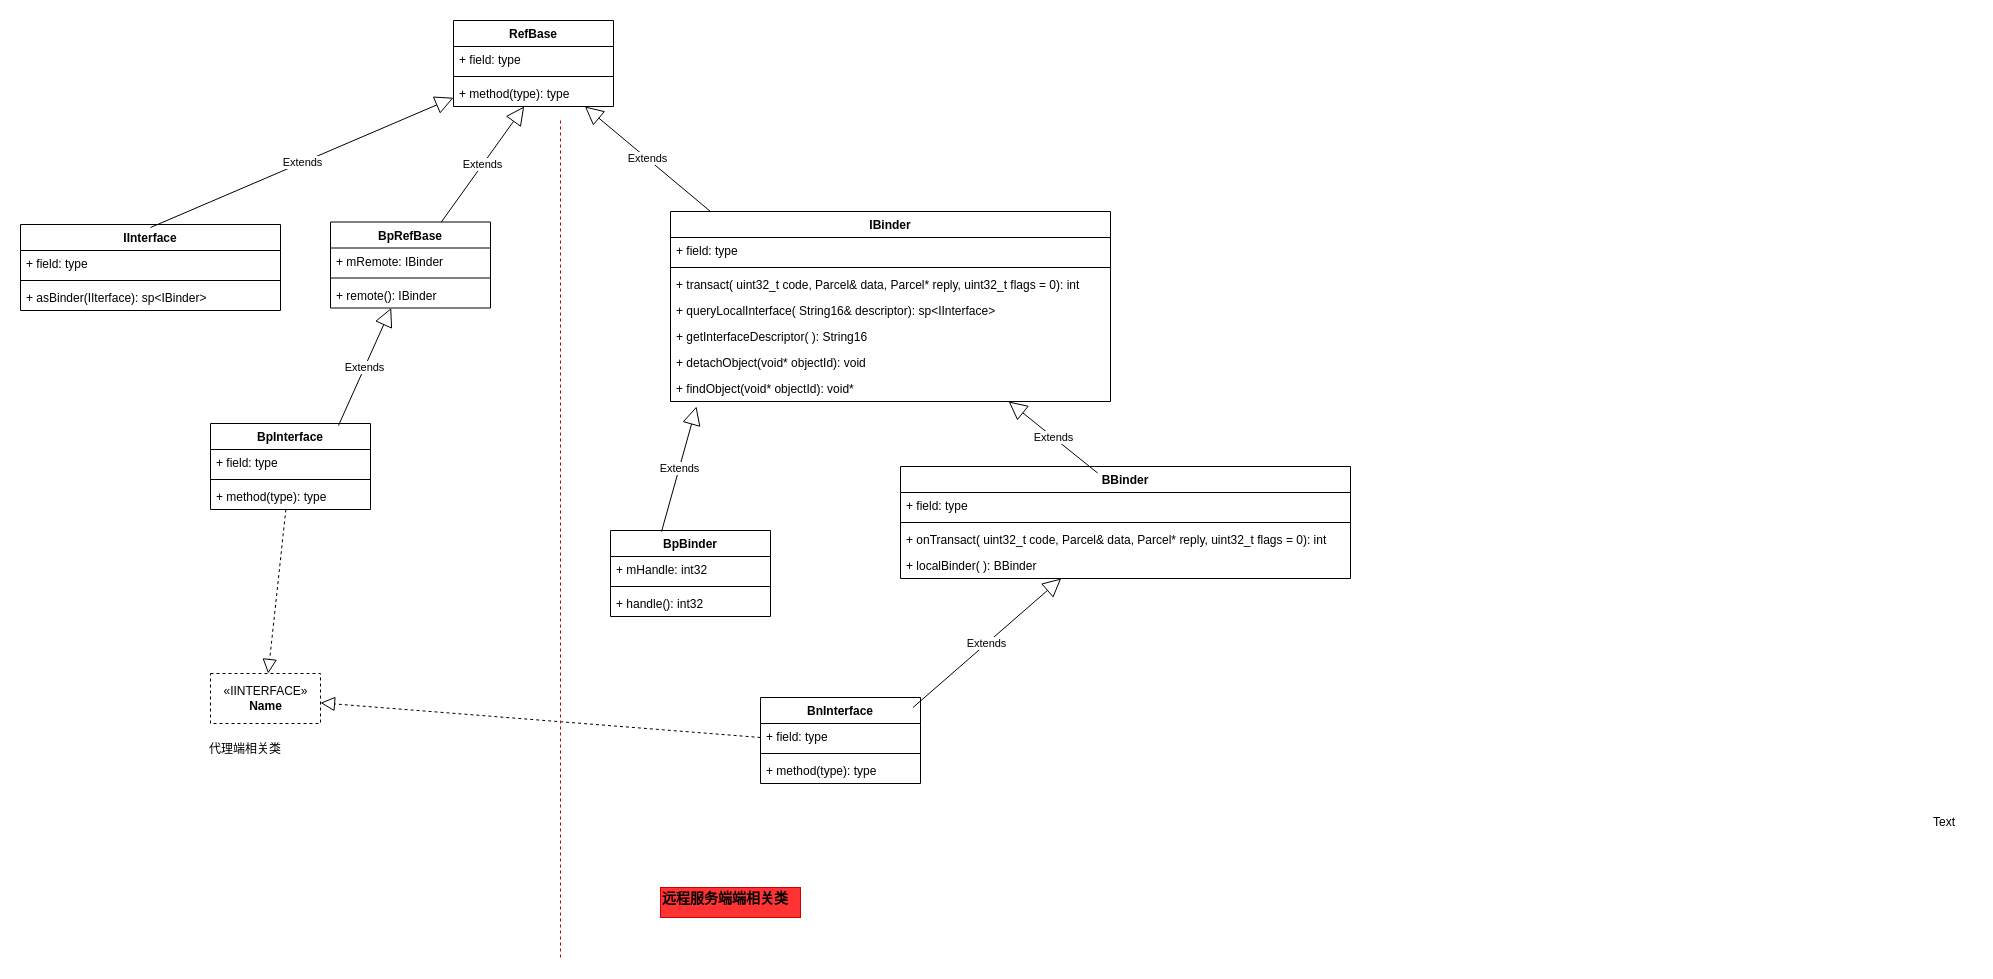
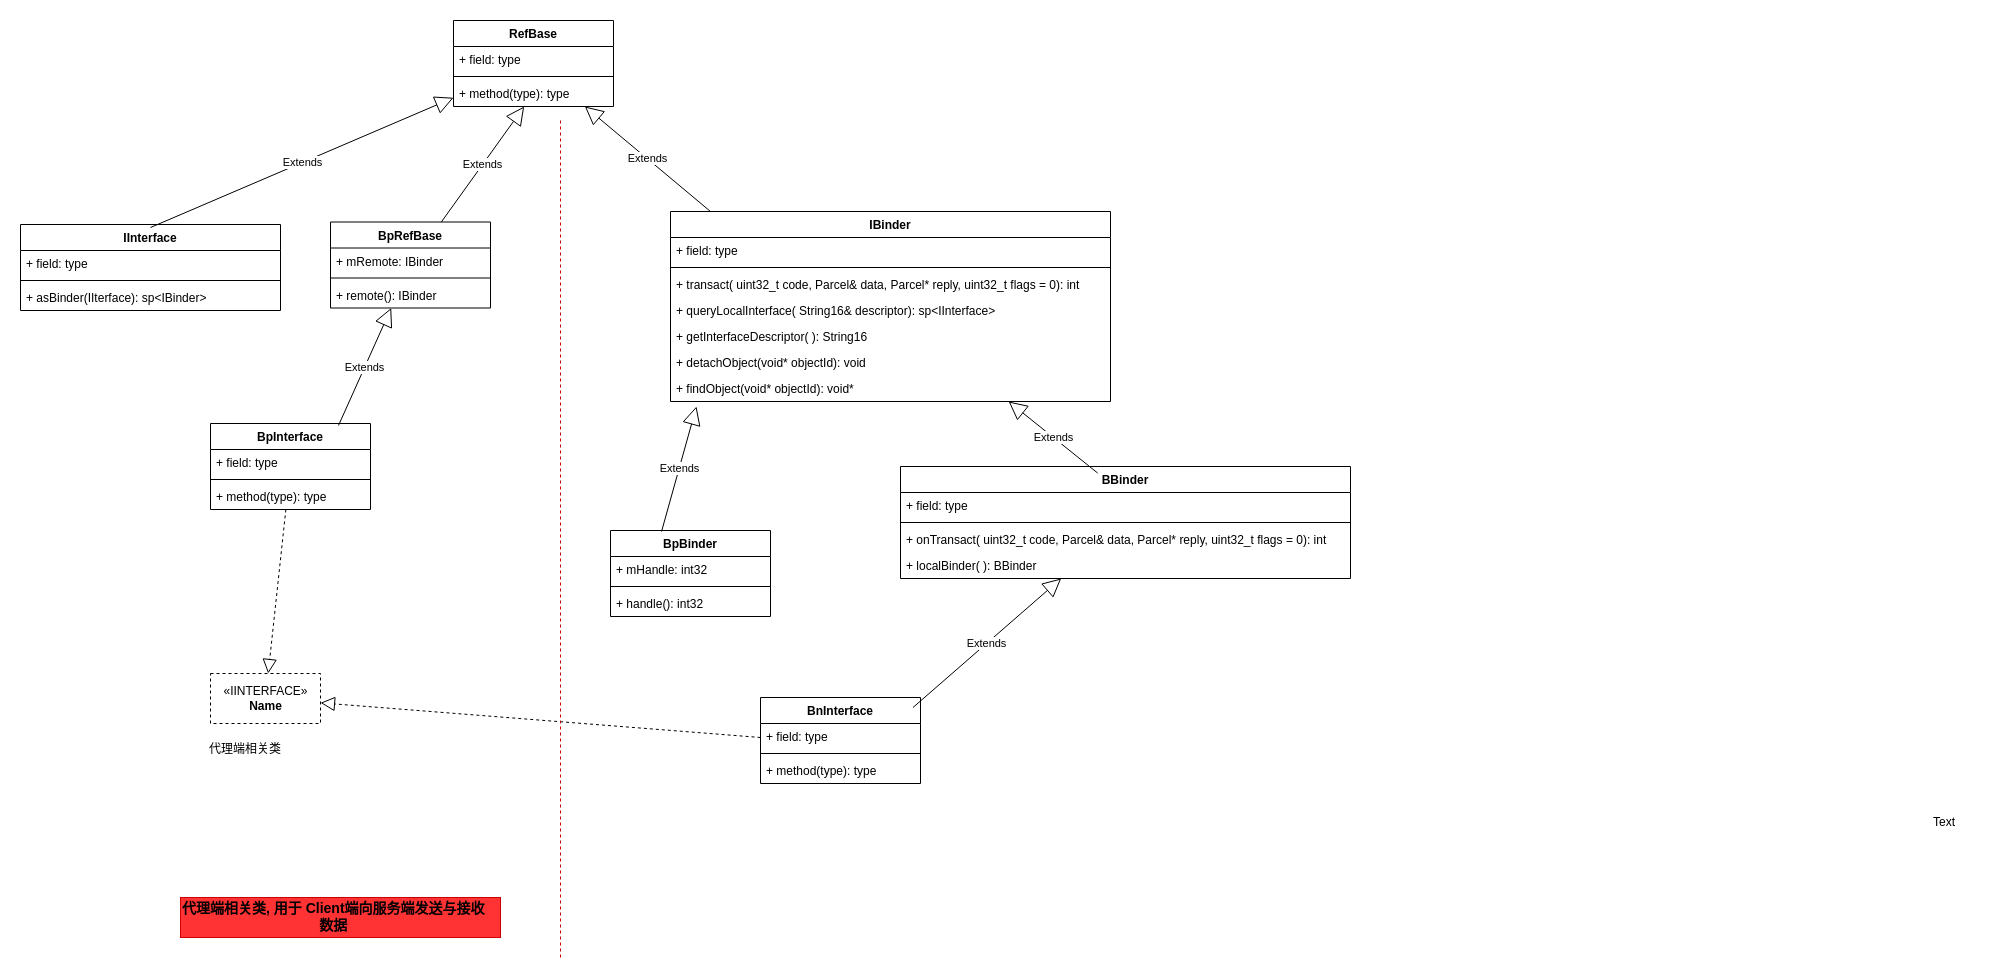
  <mxCell id="0" />
  <mxCell id="1" parent="0" />
  <mxCell id="2" value="RefBase" style="swimlane;fontStyle=1;align=center;verticalAlign=top;childLayout=stackLayout;horizontal=1;startSize=26;horizontalStack=0;resizeParent=1;resizeParentMax=0;resizeLast=0;collapsible=1;marginBottom=0;" vertex="1" parent="1"><mxGeometry x="453" y="20" width="160" height="86" as="geometry" /></mxCell>
  <mxCell id="3" value="+ field: type" style="text;strokeColor=none;fillColor=none;align=left;verticalAlign=top;spacingLeft=4;spacingRight=4;overflow=hidden;rotatable=0;points=[[0,0.5],[1,0.5]];portConstraint=eastwest;" vertex="1" parent="2"><mxGeometry y="26" width="160" height="26" as="geometry" /></mxCell>
  <mxCell id="4" value="" style="line;strokeWidth=1;fillColor=none;align=left;verticalAlign=middle;spacingTop=-1;spacingLeft=3;spacingRight=3;rotatable=0;labelPosition=right;points=[];portConstraint=eastwest;" vertex="1" parent="2"><mxGeometry y="52" width="160" height="8" as="geometry" /></mxCell>
  <mxCell id="5" value="+ method(type): type" style="text;strokeColor=none;fillColor=none;align=left;verticalAlign=top;spacingLeft=4;spacingRight=4;overflow=hidden;rotatable=0;points=[[0,0.5],[1,0.5]];portConstraint=eastwest;" vertex="1" parent="2"><mxGeometry y="60" width="160" height="26" as="geometry" /></mxCell>
  <mxCell id="6" value="IBinder&#10;&#10;" style="swimlane;fontStyle=1;align=center;verticalAlign=top;childLayout=stackLayout;horizontal=1;startSize=26;horizontalStack=0;resizeParent=1;resizeParentMax=0;resizeLast=0;collapsible=1;marginBottom=0;" vertex="1" parent="1"><mxGeometry x="670" y="211" width="440" height="190" as="geometry" /></mxCell>
  <mxCell id="7" value="Extends" style="endArrow=block;endSize=16;endFill=0;html=1;" edge="1" parent="6" target="2"><mxGeometry width="160" relative="1" as="geometry"><mxPoint x="40" as="sourcePoint" /><mxPoint x="200" as="targetPoint" /></mxGeometry></mxCell>
  <mxCell id="8" value="+ field: type" style="text;strokeColor=none;fillColor=none;align=left;verticalAlign=top;spacingLeft=4;spacingRight=4;overflow=hidden;rotatable=0;points=[[0,0.5],[1,0.5]];portConstraint=eastwest;" vertex="1" parent="6"><mxGeometry y="26" width="440" height="26" as="geometry" /></mxCell>
  <mxCell id="9" value="" style="line;strokeWidth=1;fillColor=none;align=left;verticalAlign=middle;spacingTop=-1;spacingLeft=3;spacingRight=3;rotatable=0;labelPosition=right;points=[];portConstraint=eastwest;" vertex="1" parent="6"><mxGeometry y="52" width="440" height="8" as="geometry" /></mxCell>
  <mxCell id="10" value="+ transact(   uint32_t code, Parcel&amp; data, Parcel* reply, uint32_t flags = 0): int" style="text;strokeColor=none;fillColor=none;align=left;verticalAlign=top;spacingLeft=4;spacingRight=4;overflow=hidden;rotatable=0;points=[[0,0.5],[1,0.5]];portConstraint=eastwest;" vertex="1" parent="6"><mxGeometry y="60" width="440" height="26" as="geometry" /></mxCell>
  <mxCell id="11" value="+ queryLocalInterface( String16&amp; descriptor): sp&lt;IInterface&gt;&#10;" style="text;strokeColor=none;fillColor=none;align=left;verticalAlign=top;spacingLeft=4;spacingRight=4;overflow=hidden;rotatable=0;points=[[0,0.5],[1,0.5]];portConstraint=eastwest;" vertex="1" parent="6"><mxGeometry y="86" width="440" height="26" as="geometry" /></mxCell>
  <mxCell id="12" value="+ getInterfaceDescriptor( ): String16&#10;" style="text;strokeColor=none;fillColor=none;align=left;verticalAlign=top;spacingLeft=4;spacingRight=4;overflow=hidden;rotatable=0;points=[[0,0.5],[1,0.5]];portConstraint=eastwest;" vertex="1" parent="6"><mxGeometry y="112" width="440" height="26" as="geometry" /></mxCell>
  <mxCell id="13" value="+ detachObject(void* objectId): void&#10;" style="text;strokeColor=none;fillColor=none;align=left;verticalAlign=top;spacingLeft=4;spacingRight=4;overflow=hidden;rotatable=0;points=[[0,0.5],[1,0.5]];portConstraint=eastwest;" vertex="1" parent="6"><mxGeometry y="138" width="440" height="26" as="geometry" /></mxCell>
  <mxCell id="14" value="+ findObject(void* objectId): void*&#10;" style="text;strokeColor=none;fillColor=none;align=left;verticalAlign=top;spacingLeft=4;spacingRight=4;overflow=hidden;rotatable=0;points=[[0,0.5],[1,0.5]];portConstraint=eastwest;" vertex="1" parent="6"><mxGeometry y="164" width="440" height="26" as="geometry" /></mxCell>
  <mxCell id="15" value="IInterface" style="swimlane;fontStyle=1;align=center;verticalAlign=top;childLayout=stackLayout;horizontal=1;startSize=26;horizontalStack=0;resizeParent=1;resizeParentMax=0;resizeLast=0;collapsible=1;marginBottom=0;" vertex="1" parent="1"><mxGeometry x="20" y="224" width="260" height="86" as="geometry" /></mxCell>
  <mxCell id="16" value="Extends" style="endArrow=block;endSize=16;endFill=0;html=1;" edge="1" parent="15" target="2"><mxGeometry width="160" relative="1" as="geometry"><mxPoint x="130" y="3" as="sourcePoint" /><mxPoint x="290" y="3" as="targetPoint" /></mxGeometry></mxCell>
  <mxCell id="17" value="+ field: type" style="text;strokeColor=none;fillColor=none;align=left;verticalAlign=top;spacingLeft=4;spacingRight=4;overflow=hidden;rotatable=0;points=[[0,0.5],[1,0.5]];portConstraint=eastwest;" vertex="1" parent="15"><mxGeometry y="26" width="260" height="26" as="geometry" /></mxCell>
  <mxCell id="18" value="" style="line;strokeWidth=1;fillColor=none;align=left;verticalAlign=middle;spacingTop=-1;spacingLeft=3;spacingRight=3;rotatable=0;labelPosition=right;points=[];portConstraint=eastwest;" vertex="1" parent="15"><mxGeometry y="52" width="260" height="8" as="geometry" /></mxCell>
  <mxCell id="19" value="+ asBinder(IIterface): sp&lt;IBinder&gt;" style="text;strokeColor=none;fillColor=none;align=left;verticalAlign=top;spacingLeft=4;spacingRight=4;overflow=hidden;rotatable=0;points=[[0,0.5],[1,0.5]];portConstraint=eastwest;" vertex="1" parent="15"><mxGeometry y="60" width="260" height="26" as="geometry" /></mxCell>
  <mxCell id="20" value="BBinder" style="swimlane;fontStyle=1;align=center;verticalAlign=top;childLayout=stackLayout;horizontal=1;startSize=26;horizontalStack=0;resizeParent=1;resizeParentMax=0;resizeLast=0;collapsible=1;marginBottom=0;" vertex="1" parent="1"><mxGeometry x="900" y="466" width="450" height="112" as="geometry" /></mxCell>
  <mxCell id="21" value="+ field: type" style="text;strokeColor=none;fillColor=none;align=left;verticalAlign=top;spacingLeft=4;spacingRight=4;overflow=hidden;rotatable=0;points=[[0,0.5],[1,0.5]];portConstraint=eastwest;" vertex="1" parent="20"><mxGeometry y="26" width="450" height="26" as="geometry" /></mxCell>
  <mxCell id="22" value="" style="line;strokeWidth=1;fillColor=none;align=left;verticalAlign=middle;spacingTop=-1;spacingLeft=3;spacingRight=3;rotatable=0;labelPosition=right;points=[];portConstraint=eastwest;" vertex="1" parent="20"><mxGeometry y="52" width="450" height="8" as="geometry" /></mxCell>
  <mxCell id="23" value="+ onTransact( uint32_t code, Parcel&amp; data, Parcel* reply, uint32_t flags = 0): int" style="text;strokeColor=none;fillColor=none;align=left;verticalAlign=top;spacingLeft=4;spacingRight=4;overflow=hidden;rotatable=0;points=[[0,0.5],[1,0.5]];portConstraint=eastwest;" vertex="1" parent="20"><mxGeometry y="60" width="450" height="26" as="geometry" /></mxCell>
  <mxCell id="24" value="+ localBinder( ): BBinder&#10;" style="text;strokeColor=none;fillColor=none;align=left;verticalAlign=top;spacingLeft=4;spacingRight=4;overflow=hidden;rotatable=0;points=[[0,0.5],[1,0.5]];portConstraint=eastwest;" vertex="1" parent="20"><mxGeometry y="86" width="450" height="26" as="geometry" /></mxCell>
  <mxCell id="25" value="BpBinder" style="swimlane;fontStyle=1;align=center;verticalAlign=top;childLayout=stackLayout;horizontal=1;startSize=26;horizontalStack=0;resizeParent=1;resizeParentMax=0;resizeLast=0;collapsible=1;marginBottom=0;" vertex="1" parent="1"><mxGeometry x="610" y="530" width="160" height="86" as="geometry" /></mxCell>
  <mxCell id="26" value="+ mHandle: int32&#10;" style="text;strokeColor=none;fillColor=none;align=left;verticalAlign=top;spacingLeft=4;spacingRight=4;overflow=hidden;rotatable=0;points=[[0,0.5],[1,0.5]];portConstraint=eastwest;" vertex="1" parent="25"><mxGeometry y="26" width="160" height="26" as="geometry" /></mxCell>
  <mxCell id="27" value="" style="line;strokeWidth=1;fillColor=none;align=left;verticalAlign=middle;spacingTop=-1;spacingLeft=3;spacingRight=3;rotatable=0;labelPosition=right;points=[];portConstraint=eastwest;" vertex="1" parent="25"><mxGeometry y="52" width="160" height="8" as="geometry" /></mxCell>
  <mxCell id="28" value="+ handle(): int32&#10;" style="text;strokeColor=none;fillColor=none;align=left;verticalAlign=top;spacingLeft=4;spacingRight=4;overflow=hidden;rotatable=0;points=[[0,0.5],[1,0.5]];portConstraint=eastwest;" vertex="1" parent="25"><mxGeometry y="60" width="160" height="26" as="geometry" /></mxCell>
  <mxCell id="29" value="BpInterface" style="swimlane;fontStyle=1;align=center;verticalAlign=top;childLayout=stackLayout;horizontal=1;startSize=26;horizontalStack=0;resizeParent=1;resizeParentMax=0;resizeLast=0;collapsible=1;marginBottom=0;" vertex="1" parent="1"><mxGeometry x="210" y="423" width="160" height="86" as="geometry" /></mxCell>
  <mxCell id="30" value="+ field: type" style="text;strokeColor=none;fillColor=none;align=left;verticalAlign=top;spacingLeft=4;spacingRight=4;overflow=hidden;rotatable=0;points=[[0,0.5],[1,0.5]];portConstraint=eastwest;" vertex="1" parent="29"><mxGeometry y="26" width="160" height="26" as="geometry" /></mxCell>
  <mxCell id="31" value="" style="line;strokeWidth=1;fillColor=none;align=left;verticalAlign=middle;spacingTop=-1;spacingLeft=3;spacingRight=3;rotatable=0;labelPosition=right;points=[];portConstraint=eastwest;" vertex="1" parent="29"><mxGeometry y="52" width="160" height="8" as="geometry" /></mxCell>
  <mxCell id="32" value="+ method(type): type" style="text;strokeColor=none;fillColor=none;align=left;verticalAlign=top;spacingLeft=4;spacingRight=4;overflow=hidden;rotatable=0;points=[[0,0.5],[1,0.5]];portConstraint=eastwest;" vertex="1" parent="29"><mxGeometry y="60" width="160" height="26" as="geometry" /></mxCell>
  <mxCell id="33" value="BnInterface" style="swimlane;fontStyle=1;align=center;verticalAlign=top;childLayout=stackLayout;horizontal=1;startSize=26;horizontalStack=0;resizeParent=1;resizeParentMax=0;resizeLast=0;collapsible=1;marginBottom=0;" vertex="1" parent="1"><mxGeometry x="760" y="697" width="160" height="86" as="geometry" /></mxCell>
  <mxCell id="34" value="Extends" style="endArrow=block;endSize=16;endFill=0;html=1;" edge="1" parent="33" target="20"><mxGeometry width="160" relative="1" as="geometry"><mxPoint x="152.5" y="10" as="sourcePoint" /><mxPoint x="312.5" y="10" as="targetPoint" /></mxGeometry></mxCell>
  <mxCell id="35" value="+ field: type" style="text;strokeColor=none;fillColor=none;align=left;verticalAlign=top;spacingLeft=4;spacingRight=4;overflow=hidden;rotatable=0;points=[[0,0.5],[1,0.5]];portConstraint=eastwest;" vertex="1" parent="33"><mxGeometry y="26" width="160" height="26" as="geometry" /></mxCell>
  <mxCell id="36" value="" style="endArrow=block;dashed=1;endFill=0;endSize=12;html=1;" edge="1" parent="33" target="47"><mxGeometry width="160" relative="1" as="geometry"><mxPoint y="40" as="sourcePoint" /><mxPoint x="160" y="40" as="targetPoint" /></mxGeometry></mxCell>
  <mxCell id="37" value="" style="line;strokeWidth=1;fillColor=none;align=left;verticalAlign=middle;spacingTop=-1;spacingLeft=3;spacingRight=3;rotatable=0;labelPosition=right;points=[];portConstraint=eastwest;" vertex="1" parent="33"><mxGeometry y="52" width="160" height="8" as="geometry" /></mxCell>
  <mxCell id="38" value="+ method(type): type" style="text;strokeColor=none;fillColor=none;align=left;verticalAlign=top;spacingLeft=4;spacingRight=4;overflow=hidden;rotatable=0;points=[[0,0.5],[1,0.5]];portConstraint=eastwest;" vertex="1" parent="33"><mxGeometry y="60" width="160" height="26" as="geometry" /></mxCell>
  <mxCell id="39" value="BpRefBase" style="swimlane;fontStyle=1;align=center;verticalAlign=top;childLayout=stackLayout;horizontal=1;startSize=26;horizontalStack=0;resizeParent=1;resizeParentMax=0;resizeLast=0;collapsible=1;marginBottom=0;" vertex="1" parent="1"><mxGeometry x="330" y="221.5" width="160" height="86" as="geometry" /></mxCell>
  <mxCell id="40" value="+ mRemote: IBinder&#10;" style="text;strokeColor=none;fillColor=none;align=left;verticalAlign=top;spacingLeft=4;spacingRight=4;overflow=hidden;rotatable=0;points=[[0,0.5],[1,0.5]];portConstraint=eastwest;" vertex="1" parent="39"><mxGeometry y="26" width="160" height="26" as="geometry" /></mxCell>
  <mxCell id="41" value="" style="line;strokeWidth=1;fillColor=none;align=left;verticalAlign=middle;spacingTop=-1;spacingLeft=3;spacingRight=3;rotatable=0;labelPosition=right;points=[];portConstraint=eastwest;" vertex="1" parent="39"><mxGeometry y="52" width="160" height="8" as="geometry" /></mxCell>
  <mxCell id="42" value="+ remote(): IBinder&#10;" style="text;strokeColor=none;fillColor=none;align=left;verticalAlign=top;spacingLeft=4;spacingRight=4;overflow=hidden;rotatable=0;points=[[0,0.5],[1,0.5]];portConstraint=eastwest;" vertex="1" parent="39"><mxGeometry y="60" width="160" height="26" as="geometry" /></mxCell>
  <mxCell id="43" value="Extends" style="endArrow=block;endSize=16;endFill=0;html=1;" edge="1" parent="1" source="39" target="5"><mxGeometry width="160" relative="1" as="geometry"><mxPoint x="420" y="217" as="sourcePoint" /><mxPoint x="580" y="217" as="targetPoint" /></mxGeometry></mxCell>
  <mxCell id="44" value="Extends" style="endArrow=block;endSize=16;endFill=0;html=1;exitX=0.438;exitY=0.058;exitDx=0;exitDy=0;exitPerimeter=0;" edge="1" parent="1" source="20" target="6"><mxGeometry width="160" relative="1" as="geometry"><mxPoint x="820" y="397" as="sourcePoint" /><mxPoint x="980" y="407" as="targetPoint" /></mxGeometry></mxCell>
  <mxCell id="45" value="Extends" style="endArrow=block;endSize=16;endFill=0;html=1;exitX=0.319;exitY=0.012;exitDx=0;exitDy=0;exitPerimeter=0;entryX=0.059;entryY=1.192;entryDx=0;entryDy=0;entryPerimeter=0;" edge="1" parent="1" source="25" target="14"><mxGeometry width="160" relative="1" as="geometry"><mxPoint x="505" y="447" as="sourcePoint" /><mxPoint x="665" y="447" as="targetPoint" /></mxGeometry></mxCell>
  <mxCell id="46" value="Extends" style="endArrow=block;endSize=16;endFill=0;html=1;exitX=0.8;exitY=0.023;exitDx=0;exitDy=0;exitPerimeter=0;" edge="1" parent="1" source="29" target="39"><mxGeometry width="160" relative="1" as="geometry"><mxPoint x="330" y="427" as="sourcePoint" /><mxPoint x="490" y="427" as="targetPoint" /></mxGeometry></mxCell>
  <mxCell id="47" value="«IINTERFACE»&lt;br&gt;&lt;b&gt;Name&lt;/b&gt;" style="html=1;dashed=1;" vertex="1" parent="1"><mxGeometry x="210" y="673" width="110" height="50" as="geometry" /></mxCell>
  <mxCell id="48" value="" style="endArrow=block;dashed=1;endFill=0;endSize=12;html=1;" edge="1" parent="1" source="29" target="47"><mxGeometry width="160" relative="1" as="geometry"><mxPoint x="500" y="587" as="sourcePoint" /><mxPoint x="660" y="587" as="targetPoint" /></mxGeometry></mxCell>
  <mxCell id="49" value="代理端相关类&lt;br&gt;&lt;br&gt;" style="text;html=1;resizable=0;points=[];autosize=1;align=left;verticalAlign=top;spacingTop=-4;" vertex="1" parent="1"><mxGeometry x="207" y="739" width="100" height="30" as="geometry" /></mxCell>
  <mxCell id="50" value="" style="endArrow=none;dashed=1;html=1;strokeColor=#CC0000;" edge="1" parent="1"><mxGeometry width="50" height="50" relative="1" as="geometry"><mxPoint x="560" y="957" as="sourcePoint" /><mxPoint x="560" y="117" as="targetPoint" /></mxGeometry></mxCell>
- <mxCell id="52" value="&lt;div style=&quot;text-align: center&quot;&gt;&lt;b style=&quot;font-size: 14px&quot;&gt;远程服务端端相关类&lt;/b&gt;&lt;/div&gt;&lt;div style=&quot;text-align: center&quot;&gt;&lt;br&gt;&lt;/div&gt;" style="text;html=1;resizable=0;points=[];autosize=1;align=left;verticalAlign=top;spacingTop=-4;strokeColor=#CC0000;fillColor=#FF3333;" vertex="1" parent="1"><mxGeometry x="660" y="887" width="140" height="30" as="geometry" /></mxCell>
+ <mxCell id="51" value="&lt;div style=&quot;text-align: center&quot;&gt;&lt;b style=&quot;font-size: 14px&quot;&gt;代理端相关类, 用于 Client端向服务端发送与接收&lt;/b&gt;&lt;/div&gt;&lt;font style=&quot;font-size: 14px&quot;&gt;&lt;div style=&quot;text-align: center&quot;&gt;&lt;b&gt;数据&lt;/b&gt;&lt;/div&gt;&lt;/font&gt;&lt;div style=&quot;text-align: center&quot;&gt;&lt;br&gt;&lt;/div&gt;" style="text;html=1;resizable=0;points=[];autosize=1;align=left;verticalAlign=top;spacingTop=-4;strokeColor=#CC0000;fillColor=#FF3333;" vertex="1" parent="1"><mxGeometry x="180" y="897" width="320" height="40" as="geometry" /></mxCell>
  <mxCell id="53" value="Text" style="text;html=1;resizable=0;points=[];autosize=1;align=left;verticalAlign=top;spacingTop=-4;" vertex="1" parent="1"><mxGeometry x="1931" y="812" width="40" height="20" as="geometry" /></mxCell>
